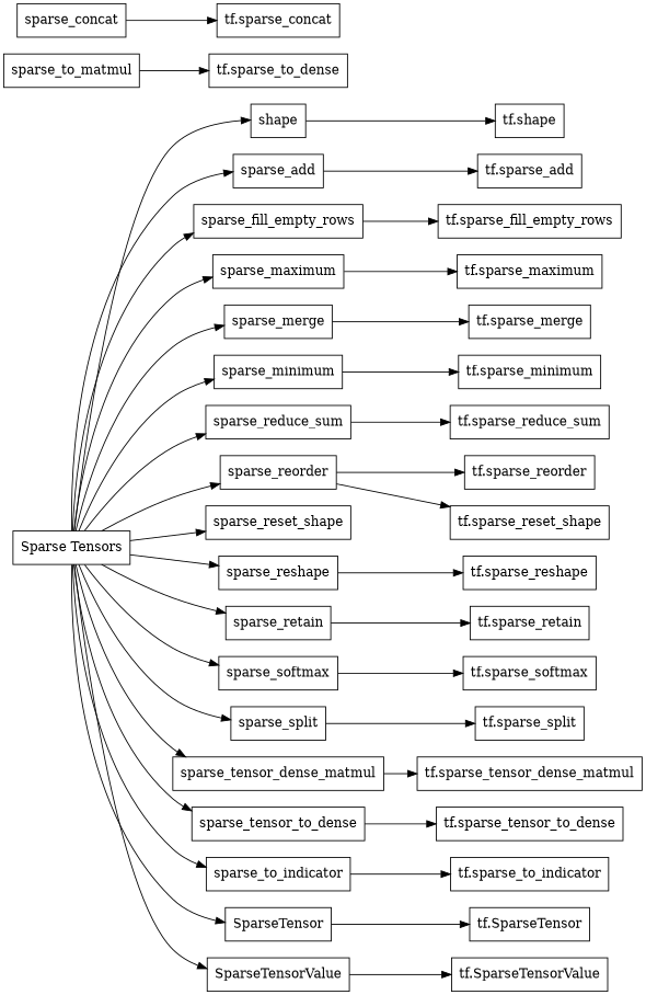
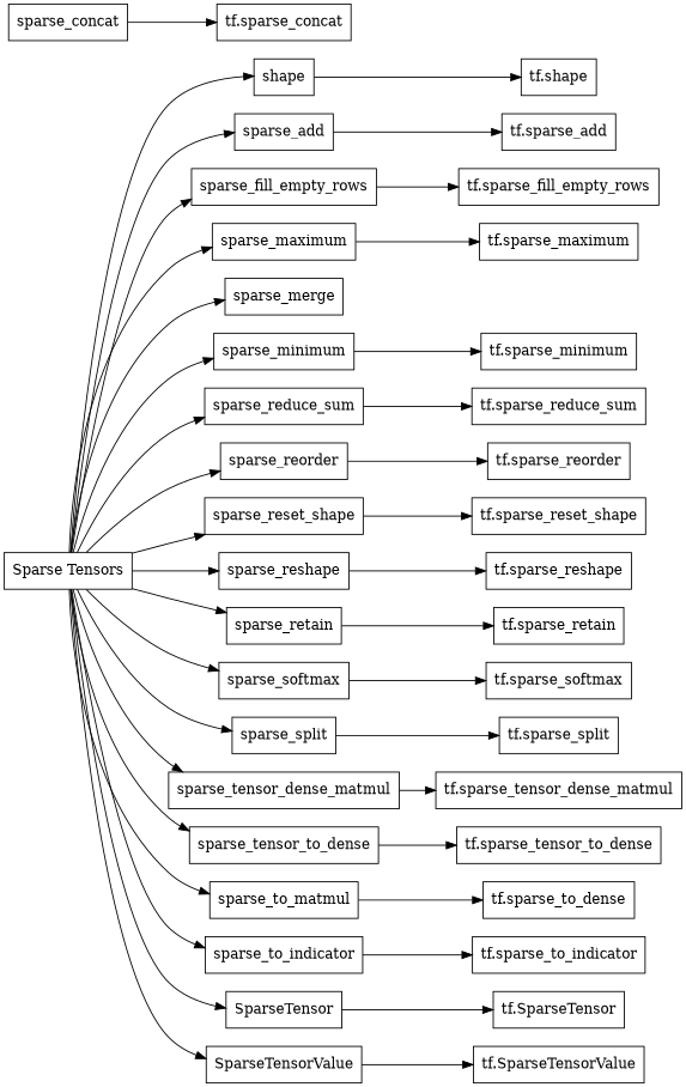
  digraph {
    rankdir=LR
    node [shape=box]
    "Sparse Tensors"
    shape
    sparse_add
    sparse_fill_empty_rows
    sparse_maximum
    sparse_merge
    sparse_minimum
    sparse_reduce_sum
    sparse_reorder
    sparse_reset_shape
    sparse_reshape
    sparse_retain
    sparse_softmax
    sparse_split
    sparse_tensor_dense_matmul
    sparse_tensor_to_dense
    n17 [label=sparse_to_matmul]
    sparse_to_indicator
    SparseTensor
    SparseTensorValue
    "tf.shape"
    "tf.sparse_add"
    sparse_concat
    "tf.sparse_concat"
    "tf.sparse_fill_empty_rows"
    "tf.sparse_maximum"
-   "tf.sparse_merge"
    "tf.sparse_minimum"
    "tf.sparse_reduce_sum"
    "tf.sparse_reorder"
    "tf.sparse_reset_shape"
    "tf.sparse_reshape"
    "tf.sparse_retain"
    "tf.sparse_softmax"
    "tf.sparse_split"
    "tf.sparse_tensor_dense_matmul"
    "tf.sparse_tensor_to_dense"
    "tf.sparse_to_dense"
    "tf.sparse_to_indicator"
    "tf.SparseTensor"
    "tf.SparseTensorValue"
    "Sparse Tensors" -> shape
    "Sparse Tensors" -> sparse_add
    "Sparse Tensors" -> sparse_fill_empty_rows
    "Sparse Tensors" -> sparse_maximum
    "Sparse Tensors" -> sparse_merge
    "Sparse Tensors" -> sparse_minimum
    "Sparse Tensors" -> sparse_reduce_sum
    "Sparse Tensors" -> sparse_reorder
    "Sparse Tensors" -> sparse_reset_shape
    "Sparse Tensors" -> sparse_reshape
    "Sparse Tensors" -> sparse_retain
    "Sparse Tensors" -> sparse_softmax
    "Sparse Tensors" -> sparse_split
    "Sparse Tensors" -> sparse_tensor_dense_matmul
    "Sparse Tensors" -> sparse_tensor_to_dense
+   "Sparse Tensors" -> n17
    "Sparse Tensors" -> sparse_to_indicator
    "Sparse Tensors" -> SparseTensor
    "Sparse Tensors" -> SparseTensorValue
    shape -> "tf.shape"
    sparse_add -> "tf.sparse_add"
    sparse_fill_empty_rows -> "tf.sparse_fill_empty_rows"
    sparse_maximum -> "tf.sparse_maximum"
-   sparse_merge -> "tf.sparse_merge"
    sparse_minimum -> "tf.sparse_minimum"
    sparse_reduce_sum -> "tf.sparse_reduce_sum"
    sparse_reorder -> "tf.sparse_reorder"
-   sparse_reorder -> "tf.sparse_reset_shape"
+   sparse_reset_shape -> "tf.sparse_reset_shape"
    sparse_reshape -> "tf.sparse_reshape"
    sparse_retain -> "tf.sparse_retain"
    sparse_softmax -> "tf.sparse_softmax"
    sparse_split -> "tf.sparse_split"
    sparse_tensor_dense_matmul -> "tf.sparse_tensor_dense_matmul"
    sparse_tensor_to_dense -> "tf.sparse_tensor_to_dense"
    n17 -> "tf.sparse_to_dense"
    sparse_to_indicator -> "tf.sparse_to_indicator"
    SparseTensor -> "tf.SparseTensor"
    SparseTensorValue -> "tf.SparseTensorValue"
    sparse_concat -> "tf.sparse_concat"
  }
